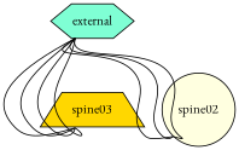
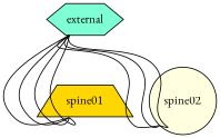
  graph {
    hostnametype=hostname
    fontname="EB Garamond"
    node [style=filled fontname="EB Garamond"]
    edge [headport=swp31s0 fontname="EB Garamond"]
    external [fillcolor=aquamarine shape=hexagon]
-   spine01 [fillcolor=gold shape=trapezium label=spine03]
+   spine01 [fillcolor=gold shape=trapezium]
    spine02 [fillcolor=lightyellow shape=circle]
    external -- spine01 [headport=swp30s0 tailport=swp1]
    external -- spine01 [tailport=swp2]
    external -- spine01 [headport=swp31s1 tailport=swp3]
    external -- spine01 [headport=swp32s0 tailport=swp4]
    external -- spine02 [headport=swp32s0 tailport=swp5]
    external -- spine02 [tailport=swp6]
    external -- spine02 [headport=swp31s1 tailport=swp7]
  }
